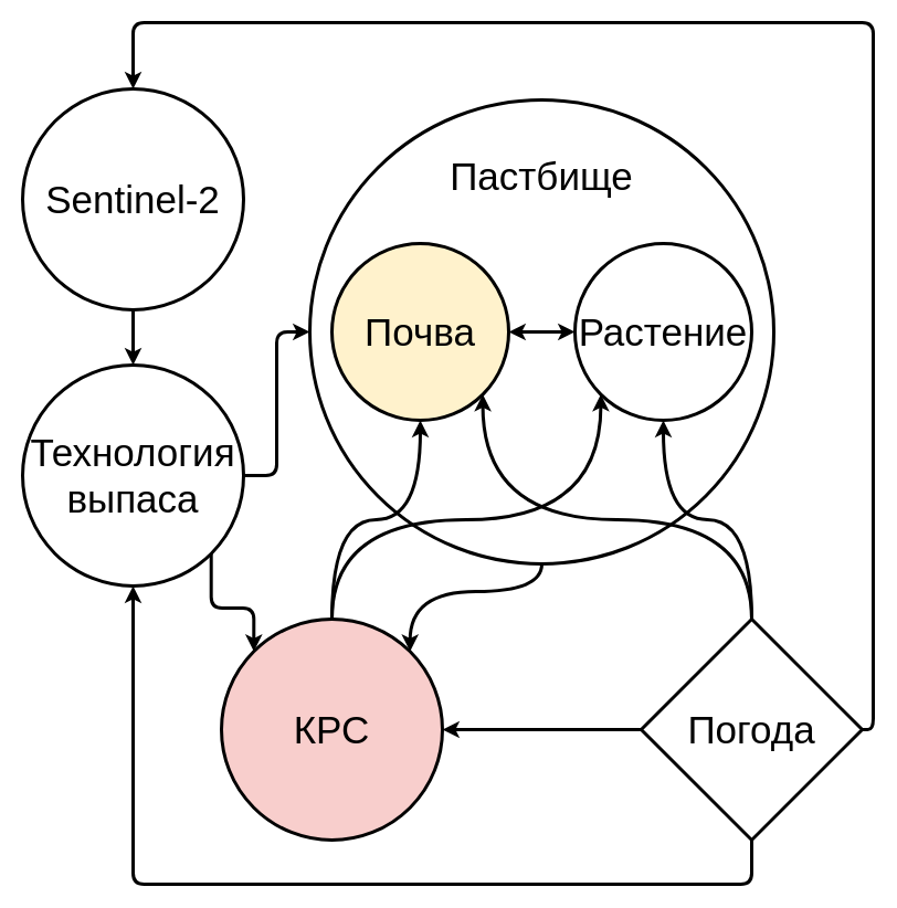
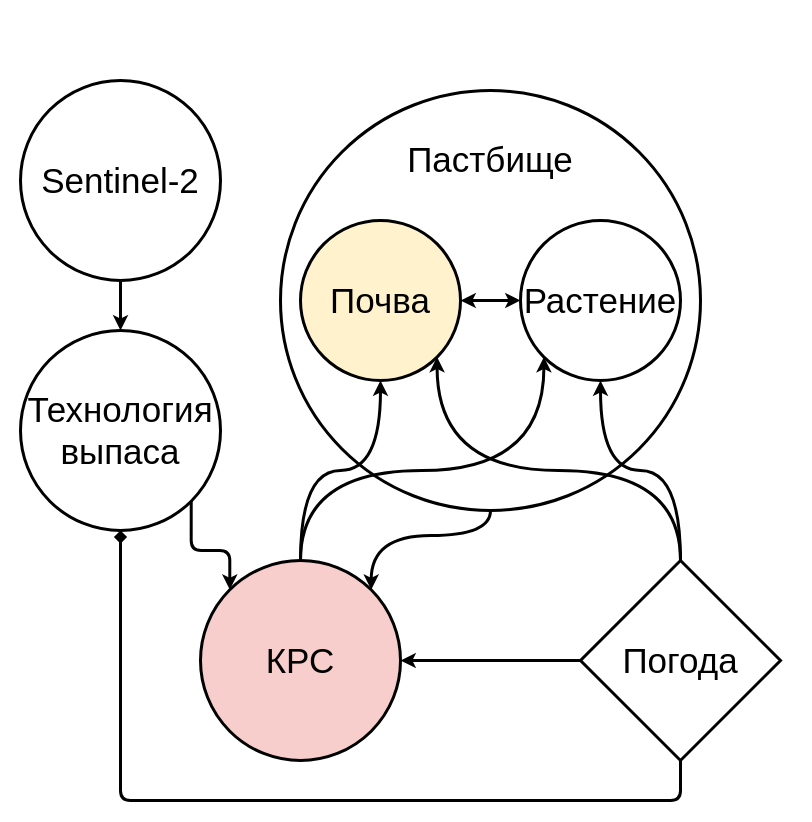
  <mxCell id="0" />
  <mxCell id="1" parent="0" />
  <mxCell id="2" style="edgeStyle=orthogonalEdgeStyle;orthogonalLoop=1;jettySize=auto;html=1;exitX=0.5;exitY=1;exitDx=0;exitDy=0;entryX=1;entryY=0;entryDx=0;entryDy=0;startArrow=none;startFill=0;strokeColor=#000000;strokeWidth=3;curved=1;" edge="1" parent="1" source="3" target="15"><mxGeometry relative="1" as="geometry" /></mxCell>
  <mxCell id="3" value="&lt;span style=&quot;font-size: 35px&quot;&gt;&lt;br&gt;Пастбище&lt;/span&gt;" style="ellipse;whiteSpace=wrap;html=1;aspect=fixed;horizontal=1;verticalAlign=top;strokeWidth=3;" parent="1" vertex="1"><mxGeometry x="280" y="90" width="420" height="420" as="geometry" /></mxCell>
  <mxCell id="4" style="edgeStyle=orthogonalEdgeStyle;curved=1;orthogonalLoop=1;jettySize=auto;html=1;exitX=0;exitY=0.5;exitDx=0;exitDy=0;entryX=1;entryY=0.5;entryDx=0;entryDy=0;strokeWidth=3;" parent="1" source="9" target="15" edge="1"><mxGeometry relative="1" as="geometry" /></mxCell>
  <mxCell id="5" style="edgeStyle=orthogonalEdgeStyle;curved=1;orthogonalLoop=1;jettySize=auto;html=1;exitX=0.5;exitY=0;exitDx=0;exitDy=0;entryX=0.5;entryY=1;entryDx=0;entryDy=0;startArrow=none;startFill=0;endArrow=classic;endFill=1;strokeWidth=3;" parent="1" source="9" target="10" edge="1"><mxGeometry relative="1" as="geometry" /></mxCell>
  <mxCell id="6" style="edgeStyle=orthogonalEdgeStyle;curved=1;orthogonalLoop=1;jettySize=auto;html=1;exitX=0.5;exitY=0;exitDx=0;exitDy=0;entryX=1;entryY=1;entryDx=0;entryDy=0;startArrow=none;startFill=0;endArrow=classic;endFill=1;strokeWidth=3;" parent="1" source="9" target="12" edge="1"><mxGeometry relative="1" as="geometry" /></mxCell>
- <mxCell id="7" style="edgeStyle=orthogonalEdgeStyle;orthogonalLoop=1;jettySize=auto;html=1;exitX=0.5;exitY=1;exitDx=0;exitDy=0;startArrow=none;startFill=0;endArrow=classic;endFill=1;strokeWidth=3;rounded=1;" parent="1" source="9" target="20" edge="1"><mxGeometry relative="1" as="geometry"><Array as="points"><mxPoint x="680" y="800" /><mxPoint x="120" y="800" /></Array></mxGeometry></mxCell>
- <mxCell id="8" style="edgeStyle=orthogonalEdgeStyle;orthogonalLoop=1;jettySize=auto;html=1;exitX=1;exitY=0.5;exitDx=0;exitDy=0;entryX=0.5;entryY=0;entryDx=0;entryDy=0;startArrow=none;startFill=0;endArrow=classic;endFill=1;strokeWidth=3;rounded=1;" parent="1" source="9" target="17" edge="1"><mxGeometry relative="1" as="geometry"><Array as="points"><mxPoint x="790" y="660" /><mxPoint x="790" y="20" /><mxPoint x="120" y="20" /></Array></mxGeometry></mxCell>
+ <mxCell id="7" style="edgeStyle=orthogonalEdgeStyle;orthogonalLoop=1;jettySize=auto;html=1;exitX=0.5;exitY=1;exitDx=0;exitDy=0;startArrow=none;startFill=0;endArrow=diamond;endFill=1;strokeWidth=3;rounded=1;" parent="1" source="9" target="20" edge="1"><mxGeometry relative="1" as="geometry"><Array as="points"><mxPoint x="680" y="800" /><mxPoint x="120" y="800" /></Array></mxGeometry></mxCell>
  <mxCell id="9" value="&lt;font style=&quot;font-size: 35px&quot;&gt;Погода&lt;/font&gt;" style="rhombus;whiteSpace=wrap;html=1;aspect=fixed;strokeWidth=3;" parent="1" vertex="1"><mxGeometry x="580" y="560" width="200" height="200" as="geometry" /></mxCell>
  <mxCell id="10" value="&lt;font style=&quot;font-size: 35px&quot;&gt;Растение&lt;/font&gt;" style="ellipse;whiteSpace=wrap;html=1;aspect=fixed;strokeWidth=3;" parent="1" vertex="1"><mxGeometry x="520" y="220" width="160" height="160" as="geometry" /></mxCell>
  <mxCell id="11" style="edgeStyle=orthogonalEdgeStyle;curved=1;orthogonalLoop=1;jettySize=auto;html=1;exitX=1;exitY=0.5;exitDx=0;exitDy=0;entryX=0;entryY=0.5;entryDx=0;entryDy=0;strokeWidth=3;startArrow=classic;startFill=1;endArrow=classic;endFill=1;" parent="1" source="12" target="10" edge="1"><mxGeometry relative="1" as="geometry" /></mxCell>
  <mxCell id="12" value="&lt;font style=&quot;font-size: 35px&quot;&gt;Почва&lt;/font&gt;" style="ellipse;whiteSpace=wrap;html=1;aspect=fixed;strokeWidth=3;fillColor=#fff2cc;" parent="1" vertex="1"><mxGeometry x="300" y="220" width="160" height="160" as="geometry" /></mxCell>
  <mxCell id="13" style="edgeStyle=orthogonalEdgeStyle;curved=1;orthogonalLoop=1;jettySize=auto;html=1;exitX=0.5;exitY=0;exitDx=0;exitDy=0;entryX=0.5;entryY=1;entryDx=0;entryDy=0;startArrow=none;startFill=0;endArrow=classic;endFill=1;strokeWidth=3;" parent="1" source="15" target="12" edge="1"><mxGeometry relative="1" as="geometry" /></mxCell>
  <mxCell id="14" style="edgeStyle=orthogonalEdgeStyle;curved=1;orthogonalLoop=1;jettySize=auto;html=1;exitX=0.5;exitY=0;exitDx=0;exitDy=0;entryX=0;entryY=1;entryDx=0;entryDy=0;startArrow=none;startFill=0;endArrow=classic;endFill=1;strokeWidth=3;" parent="1" source="15" target="10" edge="1"><mxGeometry relative="1" as="geometry" /></mxCell>
  <mxCell id="15" value="&lt;span style=&quot;font-size: 35px&quot;&gt;КРС&lt;/span&gt;" style="ellipse;whiteSpace=wrap;html=1;aspect=fixed;strokeWidth=3;fillColor=#f8cecc;" parent="1" vertex="1"><mxGeometry x="200" y="560" width="200" height="200" as="geometry" /></mxCell>
  <mxCell id="16" style="edgeStyle=orthogonalEdgeStyle;curved=1;orthogonalLoop=1;jettySize=auto;html=1;exitX=0.5;exitY=1;exitDx=0;exitDy=0;entryX=0.5;entryY=0;entryDx=0;entryDy=0;startArrow=none;startFill=0;endArrow=classic;endFill=1;strokeWidth=3;" parent="1" source="17" target="20" edge="1"><mxGeometry relative="1" as="geometry" /></mxCell>
  <mxCell id="17" value="&lt;font style=&quot;font-size: 35px&quot;&gt;Sentinel-2&lt;/font&gt;" style="ellipse;whiteSpace=wrap;html=1;aspect=fixed;strokeWidth=3;" parent="1" vertex="1"><mxGeometry x="20" y="80" width="200" height="200" as="geometry" /></mxCell>
- <mxCell id="18" style="edgeStyle=orthogonalEdgeStyle;orthogonalLoop=1;jettySize=auto;html=1;exitX=1;exitY=0.5;exitDx=0;exitDy=0;entryX=0;entryY=0.5;entryDx=0;entryDy=0;startArrow=none;startFill=0;endArrow=classic;endFill=1;strokeWidth=3;rounded=1;" parent="1" source="20" target="3" edge="1"><mxGeometry relative="1" as="geometry" /></mxCell>
  <mxCell id="19" style="edgeStyle=orthogonalEdgeStyle;orthogonalLoop=1;jettySize=auto;html=1;exitX=1;exitY=1;exitDx=0;exitDy=0;entryX=0;entryY=0;entryDx=0;entryDy=0;startArrow=none;startFill=0;endArrow=classic;endFill=1;strokeWidth=3;rounded=1;" parent="1" source="20" target="15" edge="1"><mxGeometry relative="1" as="geometry" /></mxCell>
  <mxCell id="20" value="&lt;font style=&quot;font-size: 35px&quot;&gt;Технология выпаса&lt;/font&gt;" style="ellipse;whiteSpace=wrap;html=1;aspect=fixed;strokeWidth=3;" parent="1" vertex="1"><mxGeometry x="20" y="330" width="200" height="200" as="geometry" /></mxCell>
